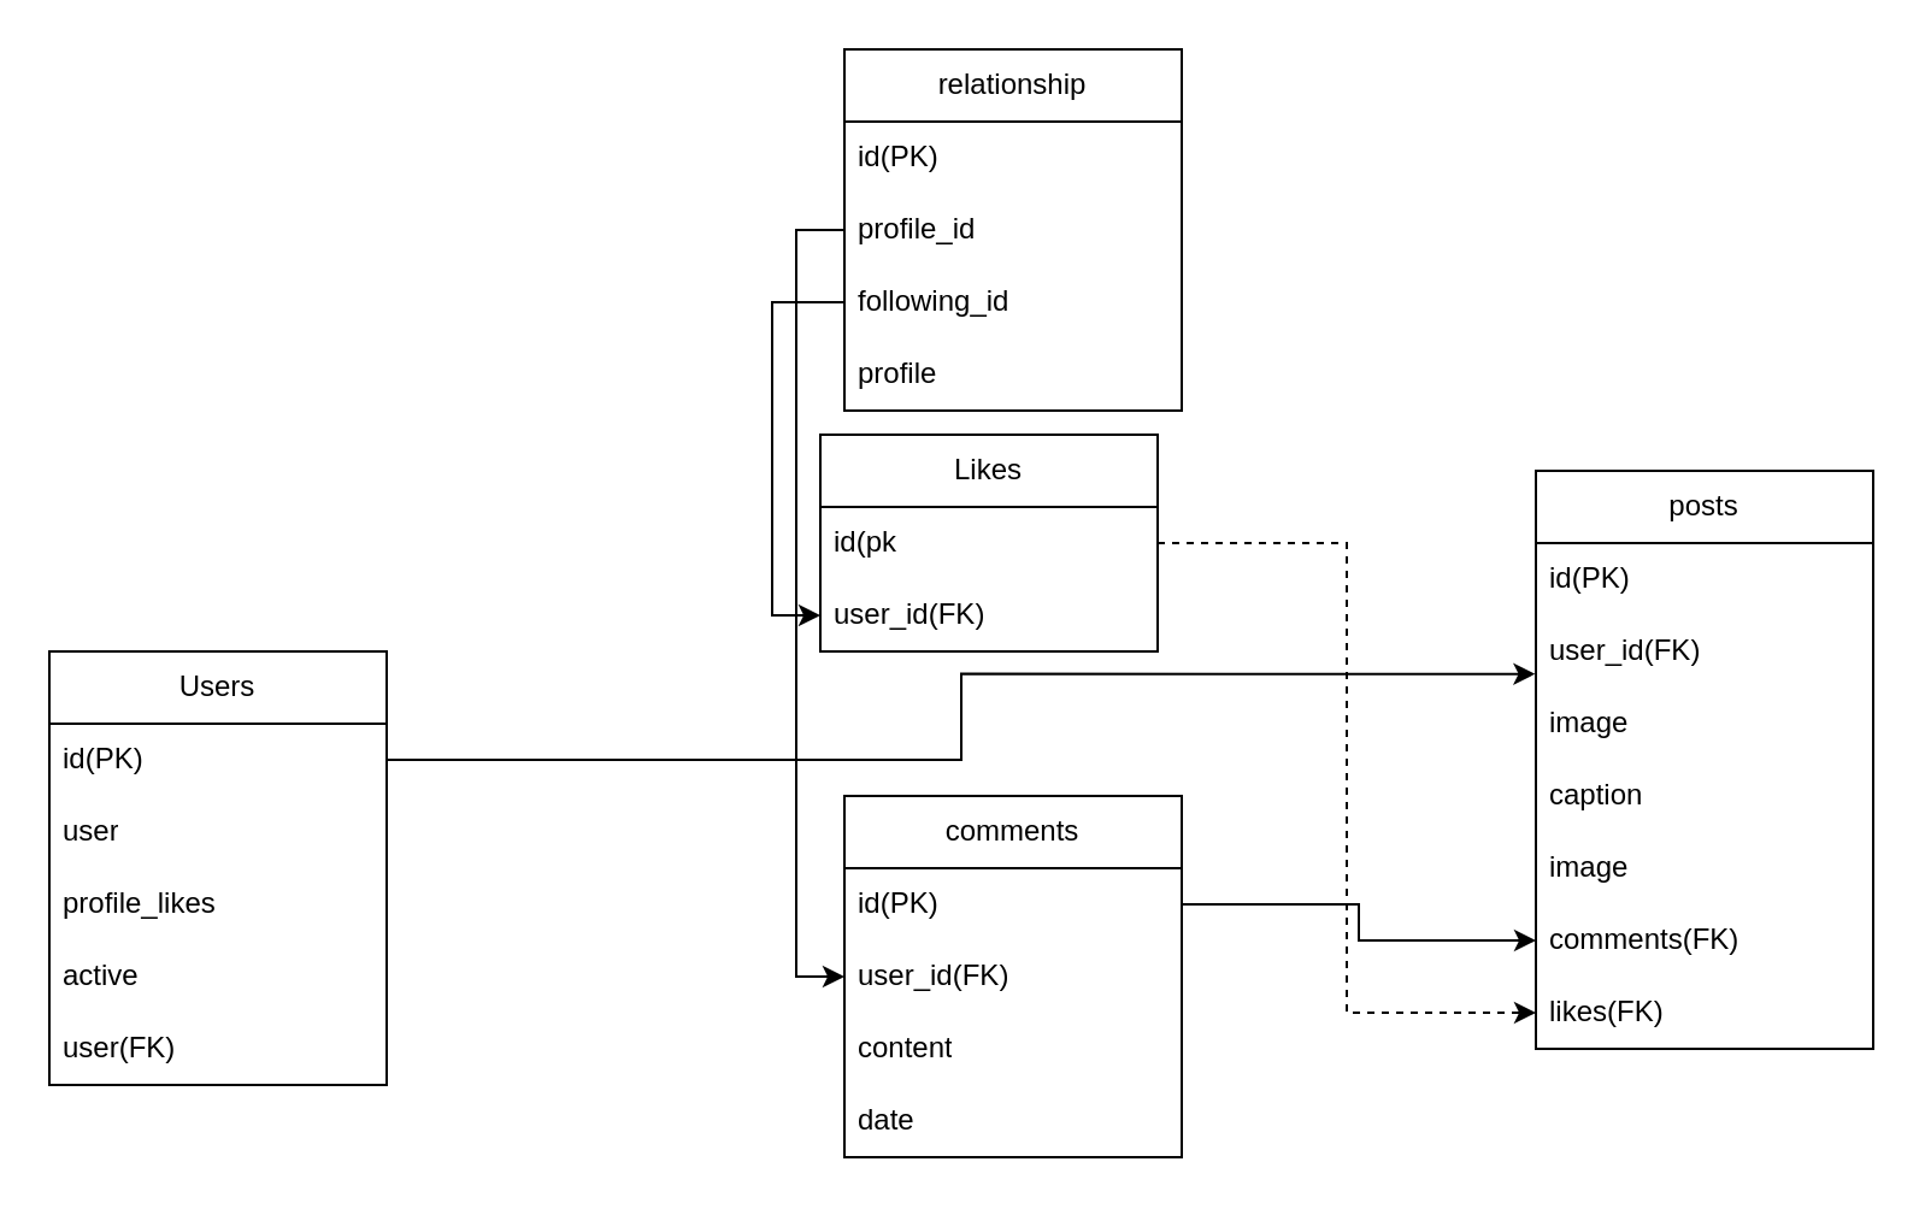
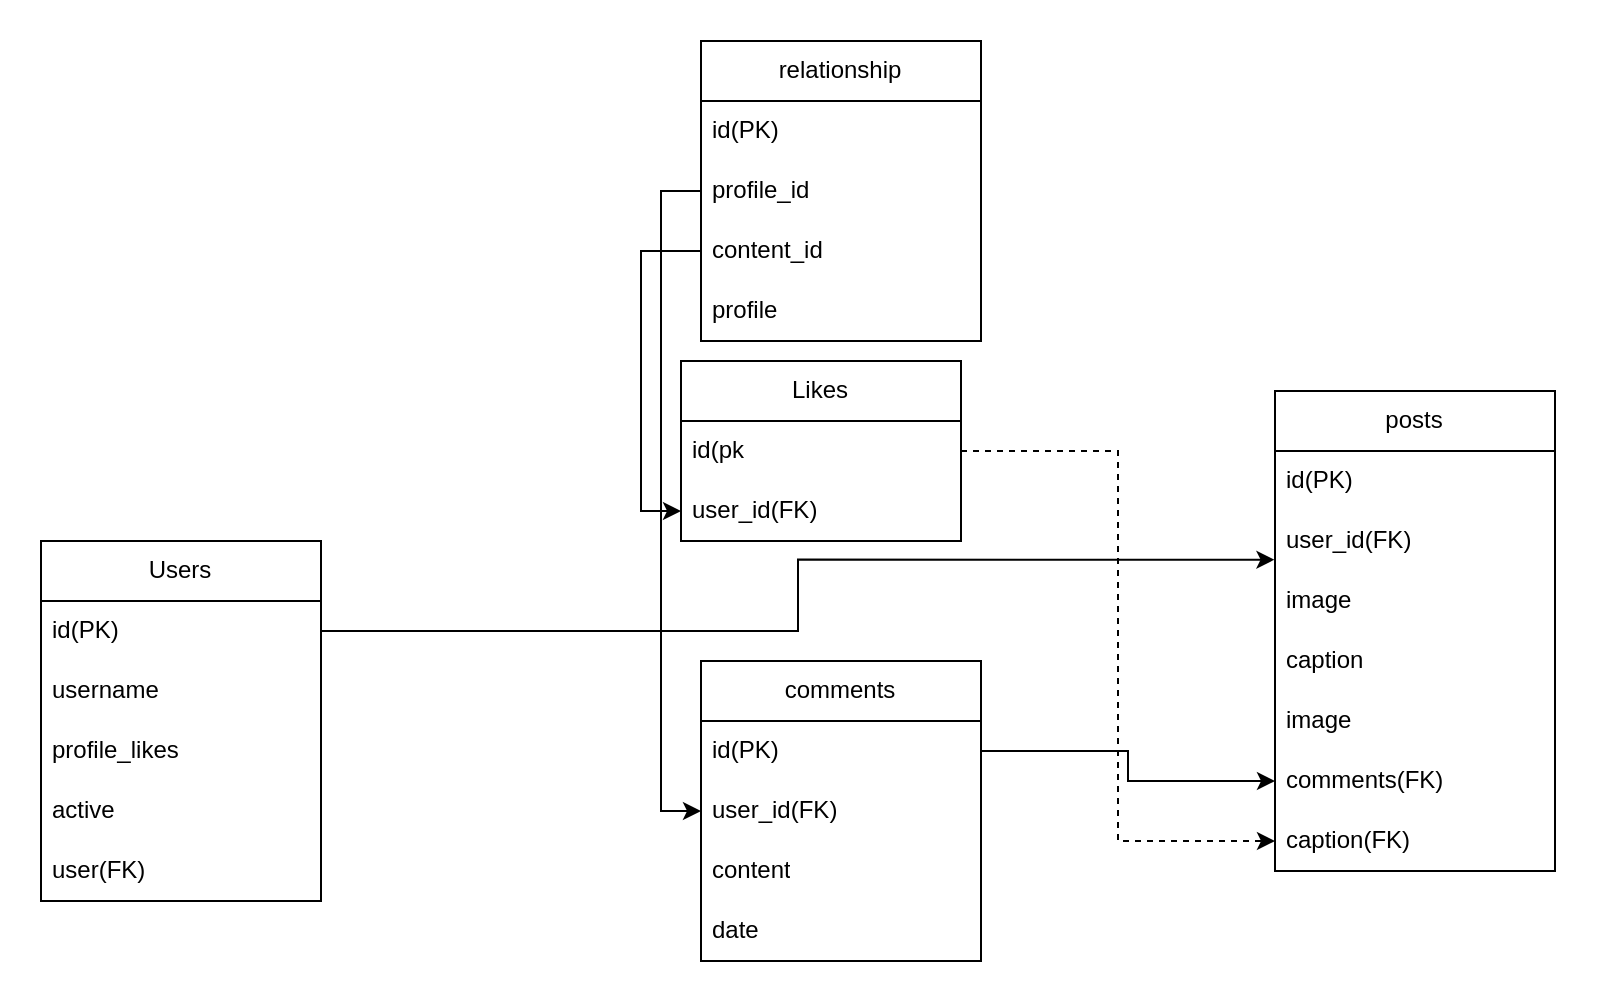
  <mxCell id="0" />
  <mxCell id="1" parent="0" />
  <mxCell id="2" value="Users" style="swimlane;fontStyle=0;childLayout=stackLayout;horizontal=1;startSize=30;horizontalStack=0;resizeParent=1;resizeParentMax=0;resizeLast=0;collapsible=1;marginBottom=0;whiteSpace=wrap;html=1;" vertex="1" parent="1"><mxGeometry x="20" y="270" width="140" height="180" as="geometry" /></mxCell>
  <mxCell id="3" value="id(PK)" style="text;strokeColor=none;fillColor=none;align=left;verticalAlign=middle;spacingLeft=4;spacingRight=4;overflow=hidden;points=[[0,0.5],[1,0.5]];portConstraint=eastwest;rotatable=0;whiteSpace=wrap;html=1;" vertex="1" parent="2"><mxGeometry y="30" width="140" height="30" as="geometry" /></mxCell>
- <mxCell id="4" value="user" style="text;strokeColor=none;fillColor=none;align=left;verticalAlign=middle;spacingLeft=4;spacingRight=4;overflow=hidden;points=[[0,0.5],[1,0.5]];portConstraint=eastwest;rotatable=0;whiteSpace=wrap;html=1;" vertex="1" parent="2"><mxGeometry y="60" width="140" height="30" as="geometry" /></mxCell>
+ <mxCell id="4" value="username" style="text;strokeColor=none;fillColor=none;align=left;verticalAlign=middle;spacingLeft=4;spacingRight=4;overflow=hidden;points=[[0,0.5],[1,0.5]];portConstraint=eastwest;rotatable=0;whiteSpace=wrap;html=1;" vertex="1" parent="2"><mxGeometry y="60" width="140" height="30" as="geometry" /></mxCell>
  <mxCell id="5" value="profile_likes" style="text;strokeColor=none;fillColor=none;align=left;verticalAlign=middle;spacingLeft=4;spacingRight=4;overflow=hidden;points=[[0,0.5],[1,0.5]];portConstraint=eastwest;rotatable=0;whiteSpace=wrap;html=1;" vertex="1" parent="2"><mxGeometry y="90" width="140" height="30" as="geometry" /></mxCell>
  <mxCell id="6" value="active" style="text;strokeColor=none;fillColor=none;align=left;verticalAlign=middle;spacingLeft=4;spacingRight=4;overflow=hidden;points=[[0,0.5],[1,0.5]];portConstraint=eastwest;rotatable=0;whiteSpace=wrap;html=1;" vertex="1" parent="2"><mxGeometry y="120" width="140" height="30" as="geometry" /></mxCell>
  <mxCell id="7" value="user(FK)" style="text;strokeColor=none;fillColor=none;align=left;verticalAlign=middle;spacingLeft=4;spacingRight=4;overflow=hidden;points=[[0,0.5],[1,0.5]];portConstraint=eastwest;rotatable=0;whiteSpace=wrap;html=1;" vertex="1" parent="2"><mxGeometry y="150" width="140" height="30" as="geometry" /></mxCell>
  <mxCell id="8" value="relationship" style="swimlane;fontStyle=0;childLayout=stackLayout;horizontal=1;startSize=30;horizontalStack=0;resizeParent=1;resizeParentMax=0;resizeLast=0;collapsible=1;marginBottom=0;whiteSpace=wrap;html=1;" vertex="1" parent="1"><mxGeometry x="350" y="20" width="140" height="150" as="geometry" /></mxCell>
  <mxCell id="9" value="id(PK)" style="text;strokeColor=none;fillColor=none;align=left;verticalAlign=middle;spacingLeft=4;spacingRight=4;overflow=hidden;points=[[0,0.5],[1,0.5]];portConstraint=eastwest;rotatable=0;whiteSpace=wrap;html=1;" vertex="1" parent="8"><mxGeometry y="30" width="140" height="30" as="geometry" /></mxCell>
  <mxCell id="10" value="profile_id" style="text;strokeColor=none;fillColor=none;align=left;verticalAlign=middle;spacingLeft=4;spacingRight=4;overflow=hidden;points=[[0,0.5],[1,0.5]];portConstraint=eastwest;rotatable=0;whiteSpace=wrap;html=1;" vertex="1" parent="8"><mxGeometry y="60" width="140" height="30" as="geometry" /></mxCell>
- <mxCell id="11" value="following_id" style="text;strokeColor=none;fillColor=none;align=left;verticalAlign=middle;spacingLeft=4;spacingRight=4;overflow=hidden;points=[[0,0.5],[1,0.5]];portConstraint=eastwest;rotatable=0;whiteSpace=wrap;html=1;" vertex="1" parent="8"><mxGeometry y="90" width="140" height="30" as="geometry" /></mxCell>
+ <mxCell id="11" value="content_id" style="text;strokeColor=none;fillColor=none;align=left;verticalAlign=middle;spacingLeft=4;spacingRight=4;overflow=hidden;points=[[0,0.5],[1,0.5]];portConstraint=eastwest;rotatable=0;whiteSpace=wrap;html=1;" vertex="1" parent="8"><mxGeometry y="90" width="140" height="30" as="geometry" /></mxCell>
  <mxCell id="12" value="profile" style="text;strokeColor=none;fillColor=none;align=left;verticalAlign=middle;spacingLeft=4;spacingRight=4;overflow=hidden;points=[[0,0.5],[1,0.5]];portConstraint=eastwest;rotatable=0;whiteSpace=wrap;html=1;" vertex="1" parent="8"><mxGeometry y="120" width="140" height="30" as="geometry" /></mxCell>
  <mxCell id="13" value="Likes" style="swimlane;fontStyle=0;childLayout=stackLayout;horizontal=1;startSize=30;horizontalStack=0;resizeParent=1;resizeParentMax=0;resizeLast=0;collapsible=1;marginBottom=0;whiteSpace=wrap;html=1;" vertex="1" parent="1"><mxGeometry x="340" y="180" width="140" height="90" as="geometry" /></mxCell>
  <mxCell id="14" value="id(pk" style="text;strokeColor=none;fillColor=none;align=left;verticalAlign=middle;spacingLeft=4;spacingRight=4;overflow=hidden;points=[[0,0.5],[1,0.5]];portConstraint=eastwest;rotatable=0;whiteSpace=wrap;html=1;" vertex="1" parent="13"><mxGeometry y="30" width="140" height="30" as="geometry" /></mxCell>
  <mxCell id="15" value="user_id(FK)" style="text;strokeColor=none;fillColor=none;align=left;verticalAlign=middle;spacingLeft=4;spacingRight=4;overflow=hidden;points=[[0,0.5],[1,0.5]];portConstraint=eastwest;rotatable=0;whiteSpace=wrap;html=1;" vertex="1" parent="13"><mxGeometry y="60" width="140" height="30" as="geometry" /></mxCell>
  <mxCell id="16" value="comments" style="swimlane;fontStyle=0;childLayout=stackLayout;horizontal=1;startSize=30;horizontalStack=0;resizeParent=1;resizeParentMax=0;resizeLast=0;collapsible=1;marginBottom=0;whiteSpace=wrap;html=1;" vertex="1" parent="1"><mxGeometry x="350" y="330" width="140" height="150" as="geometry" /></mxCell>
  <mxCell id="17" value="id(PK)" style="text;strokeColor=none;fillColor=none;align=left;verticalAlign=middle;spacingLeft=4;spacingRight=4;overflow=hidden;points=[[0,0.5],[1,0.5]];portConstraint=eastwest;rotatable=0;whiteSpace=wrap;html=1;" vertex="1" parent="16"><mxGeometry y="30" width="140" height="30" as="geometry" /></mxCell>
  <mxCell id="18" value="user_id(FK)" style="text;strokeColor=none;fillColor=none;align=left;verticalAlign=middle;spacingLeft=4;spacingRight=4;overflow=hidden;points=[[0,0.5],[1,0.5]];portConstraint=eastwest;rotatable=0;whiteSpace=wrap;html=1;" vertex="1" parent="16"><mxGeometry y="60" width="140" height="30" as="geometry" /></mxCell>
  <mxCell id="19" value="content" style="text;strokeColor=none;fillColor=none;align=left;verticalAlign=middle;spacingLeft=4;spacingRight=4;overflow=hidden;points=[[0,0.5],[1,0.5]];portConstraint=eastwest;rotatable=0;whiteSpace=wrap;html=1;" vertex="1" parent="16"><mxGeometry y="90" width="140" height="30" as="geometry" /></mxCell>
  <mxCell id="20" value="date" style="text;strokeColor=none;fillColor=none;align=left;verticalAlign=middle;spacingLeft=4;spacingRight=4;overflow=hidden;points=[[0,0.5],[1,0.5]];portConstraint=eastwest;rotatable=0;whiteSpace=wrap;html=1;" vertex="1" parent="16"><mxGeometry y="120" width="140" height="30" as="geometry" /></mxCell>
  <mxCell id="21" value="posts" style="swimlane;fontStyle=0;childLayout=stackLayout;horizontal=1;startSize=30;horizontalStack=0;resizeParent=1;resizeParentMax=0;resizeLast=0;collapsible=1;marginBottom=0;whiteSpace=wrap;html=1;" vertex="1" parent="1"><mxGeometry x="637" y="195" width="140" height="240" as="geometry" /></mxCell>
  <mxCell id="22" value="id(PK)" style="text;strokeColor=none;fillColor=none;align=left;verticalAlign=middle;spacingLeft=4;spacingRight=4;overflow=hidden;points=[[0,0.5],[1,0.5]];portConstraint=eastwest;rotatable=0;whiteSpace=wrap;html=1;" vertex="1" parent="21"><mxGeometry y="30" width="140" height="30" as="geometry" /></mxCell>
  <mxCell id="23" value="user_id(FK)" style="text;strokeColor=none;fillColor=none;align=left;verticalAlign=middle;spacingLeft=4;spacingRight=4;overflow=hidden;points=[[0,0.5],[1,0.5]];portConstraint=eastwest;rotatable=0;whiteSpace=wrap;html=1;" vertex="1" parent="21"><mxGeometry y="60" width="140" height="30" as="geometry" /></mxCell>
  <mxCell id="24" value="image" style="text;strokeColor=none;fillColor=none;align=left;verticalAlign=middle;spacingLeft=4;spacingRight=4;overflow=hidden;points=[[0,0.5],[1,0.5]];portConstraint=eastwest;rotatable=0;whiteSpace=wrap;html=1;" vertex="1" parent="21"><mxGeometry y="90" width="140" height="30" as="geometry" /></mxCell>
  <mxCell id="25" value="caption" style="text;strokeColor=none;fillColor=none;align=left;verticalAlign=middle;spacingLeft=4;spacingRight=4;overflow=hidden;points=[[0,0.5],[1,0.5]];portConstraint=eastwest;rotatable=0;whiteSpace=wrap;html=1;" vertex="1" parent="21"><mxGeometry y="120" width="140" height="30" as="geometry" /></mxCell>
  <mxCell id="26" value="image" style="text;strokeColor=none;fillColor=none;align=left;verticalAlign=middle;spacingLeft=4;spacingRight=4;overflow=hidden;points=[[0,0.5],[1,0.5]];portConstraint=eastwest;rotatable=0;whiteSpace=wrap;html=1;" vertex="1" parent="21"><mxGeometry y="150" width="140" height="30" as="geometry" /></mxCell>
  <mxCell id="27" value="comments(FK)" style="text;strokeColor=none;fillColor=none;align=left;verticalAlign=middle;spacingLeft=4;spacingRight=4;overflow=hidden;points=[[0,0.5],[1,0.5]];portConstraint=eastwest;rotatable=0;whiteSpace=wrap;html=1;" vertex="1" parent="21"><mxGeometry y="180" width="140" height="30" as="geometry" /></mxCell>
- <mxCell id="28" value="likes(FK)" style="text;strokeColor=none;fillColor=none;align=left;verticalAlign=middle;spacingLeft=4;spacingRight=4;overflow=hidden;points=[[0,0.5],[1,0.5]];portConstraint=eastwest;rotatable=0;whiteSpace=wrap;html=1;" vertex="1" parent="21"><mxGeometry y="210" width="140" height="30" as="geometry" /></mxCell>
+ <mxCell id="28" value="caption(FK)" style="text;strokeColor=none;fillColor=none;align=left;verticalAlign=middle;spacingLeft=4;spacingRight=4;overflow=hidden;points=[[0,0.5],[1,0.5]];portConstraint=eastwest;rotatable=0;whiteSpace=wrap;html=1;" vertex="1" parent="21"><mxGeometry y="210" width="140" height="30" as="geometry" /></mxCell>
  <mxCell id="29" style="edgeStyle=orthogonalEdgeStyle;rounded=0;orthogonalLoop=1;jettySize=auto;html=1;exitX=1;exitY=0.5;exitDx=0;exitDy=0;dashed=1;" edge="1" parent="1" source="14" target="28"><mxGeometry relative="1" as="geometry" /></mxCell>
  <mxCell id="30" style="edgeStyle=orthogonalEdgeStyle;rounded=0;orthogonalLoop=1;jettySize=auto;html=1;exitX=1;exitY=0.5;exitDx=0;exitDy=0;entryX=-0.002;entryY=0.811;entryDx=0;entryDy=0;entryPerimeter=0;" edge="1" parent="1" source="3" target="23"><mxGeometry relative="1" as="geometry" /></mxCell>
  <mxCell id="31" style="edgeStyle=orthogonalEdgeStyle;rounded=0;orthogonalLoop=1;jettySize=auto;html=1;exitX=1;exitY=0.5;exitDx=0;exitDy=0;" edge="1" parent="1" source="17" target="27"><mxGeometry relative="1" as="geometry" /></mxCell>
  <mxCell id="32" style="edgeStyle=orthogonalEdgeStyle;rounded=0;orthogonalLoop=1;jettySize=auto;html=1;exitX=0;exitY=0.5;exitDx=0;exitDy=0;entryX=0;entryY=0.5;entryDx=0;entryDy=0;" edge="1" parent="1" source="10" target="18"><mxGeometry relative="1" as="geometry" /></mxCell>
  <mxCell id="33" style="edgeStyle=orthogonalEdgeStyle;rounded=0;orthogonalLoop=1;jettySize=auto;html=1;exitX=0;exitY=0.5;exitDx=0;exitDy=0;entryX=0;entryY=0.5;entryDx=0;entryDy=0;" edge="1" parent="1" source="11" target="15"><mxGeometry relative="1" as="geometry" /></mxCell>
